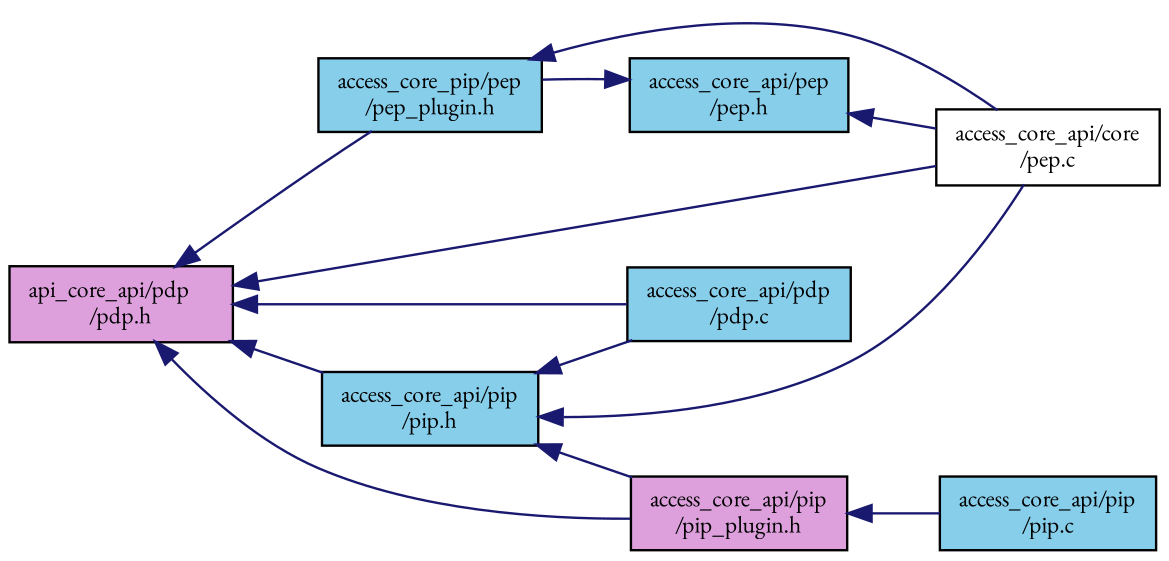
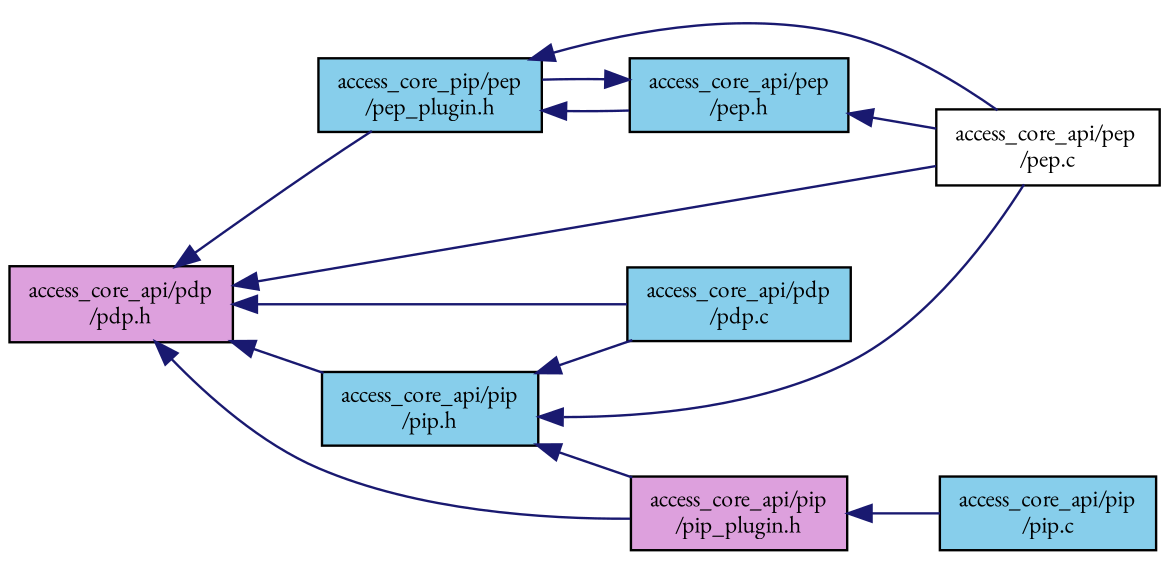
  digraph {
    fontname="EB Garamond"
    rankdir=LR
    node [color=black fillcolor=skyblue fontname="EB Garamond" fontsize=10 shape=record style=filled]
    edge [color=midnightblue dir=back fontname="EB Garamond" fontsize=10 labelfontname=Helvetica labelfontsize=10 style=solid]
-   n1 [fillcolor=plum fontcolor=black height=0.2 label="api_core_api/pdp\l/pdp.h" width=0.4]
+   n1 [fillcolor=plum fontcolor=black height=0.2 label="access_core_api/pdp\l/pdp.h" width=0.4]
    n2 [height=0.2 label="access_core_api/pdp\l/pdp.c" width=0.4]
    n3 [height=0.2 label="access_core_pip/pep\l/pep_plugin.h" width=0.4]
-   n4 [fillcolor=white height=0.2 label="access_core_api/core\l/pep.c" width=0.4]
+   n4 [fillcolor=white height=0.2 label="access_core_api/pep\l/pep.c" width=0.4]
    n5 [height=0.2 label="access_core_api/pip\l/pip.h" width=0.4]
    n6 [fillcolor=plum height=0.2 label="access_core_api/pip\l/pip_plugin.h" width=0.4]
    n7 [height=0.2 label="access_core_api/pep\l/pep.h" width=0.4]
    n8 [height=0.2 label="access_core_api/pip\l/pip.c" width=0.4]
    n1 -> n2
    n1 -> n3
    n1 -> n4
    n1 -> n5
    n1 -> n6
    n3 -> n4
+   n3 -> n7
    n5 -> n2
    n5 -> n4
    n5 -> n6
    n6 -> n8
    n7 -> n3
    n7 -> n4
  }
